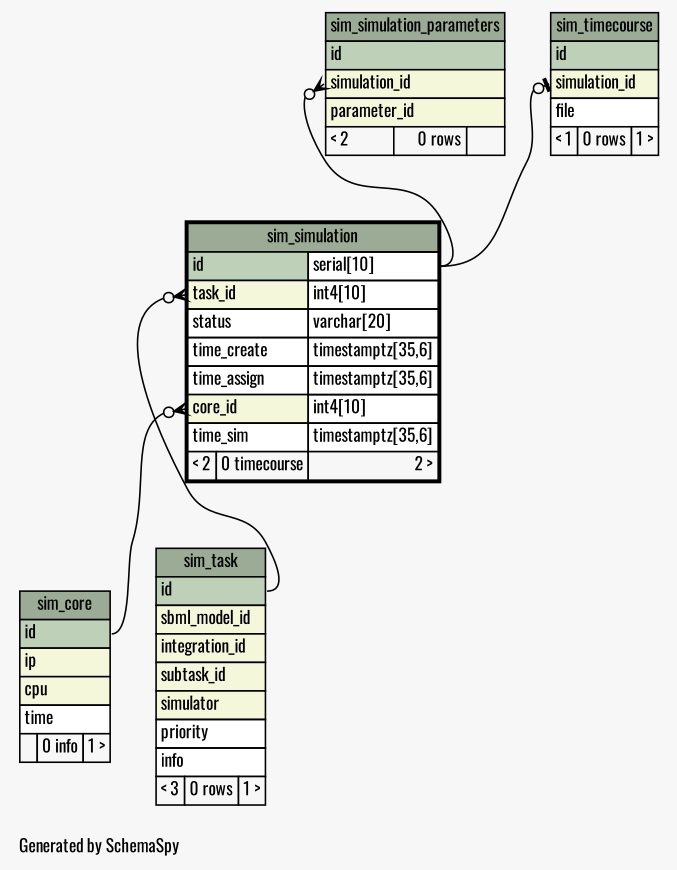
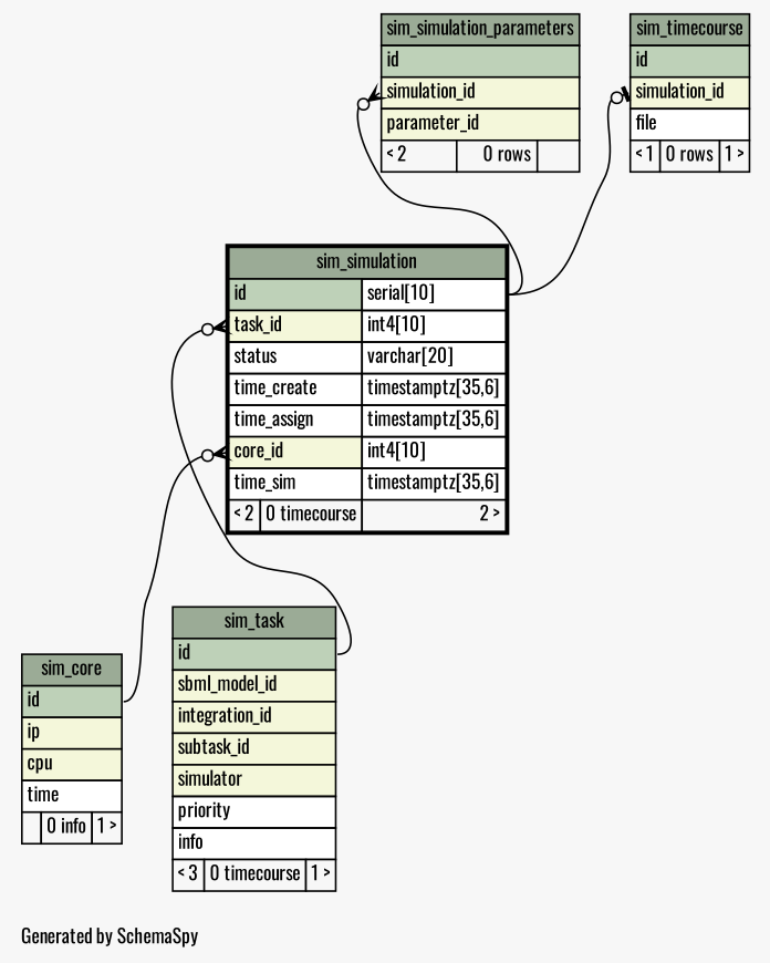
  digraph {
    bgcolor="#f7f7f7"
    fontname=Oswald
    fontsize=11
    label="\nGenerated by SchemaSpy"
    labeljust=l
    nodesep=0.18
    rankdir=TB
    ranksep=0.46
    node [fontname=Oswald fontsize=11 shape=plaintext]
    edge [arrowhead=none arrowsize=0.8 arrowtail=crowodot dir=back fontname=Oswald headport="id:e" tailport="simulation_id:w"]
    n1 [label=<     <TABLE BORDER="2" CELLBORDER="1" CELLSPACING="0" BGCOLOR="#ffffff">       <TR><TD COLSPAN="3" BGCOLOR="#9bab96" ALIGN="CENTER">sim_simulation</TD></TR>       <TR><TD PORT="id" COLSPAN="2" BGCOLOR="#bed1b8" ALIGN="LEFT">id</TD><TD PORT="id.type" ALIGN="LEFT">serial[10]</TD></TR>       <TR><TD PORT="task_id" COLSPAN="2" BGCOLOR="#f4f7da" ALIGN="LEFT">task_id</TD><TD PORT="task_id.type" ALIGN="LEFT">int4[10]</TD></TR>       <TR><TD PORT="status" COLSPAN="2" ALIGN="LEFT">status</TD><TD PORT="status.type" ALIGN="LEFT">varchar[20]</TD></TR>       <TR><TD PORT="time_create" COLSPAN="2" ALIGN="LEFT">time_create</TD><TD PORT="time_create.type" ALIGN="LEFT">timestamptz[35,6]</TD></TR>       <TR><TD PORT="time_assign" COLSPAN="2" ALIGN="LEFT">time_assign</TD><TD PORT="time_assign.type" ALIGN="LEFT">timestamptz[35,6]</TD></TR>       <TR><TD PORT="core_id" COLSPAN="2" BGCOLOR="#f4f7da" ALIGN="LEFT">core_id</TD><TD PORT="core_id.type" ALIGN="LEFT">int4[10]</TD></TR>       <TR><TD PORT="time_sim" COLSPAN="2" ALIGN="LEFT">time_sim</TD><TD PORT="time_sim.type" ALIGN="LEFT">timestamptz[35,6]</TD></TR>       <TR><TD ALIGN="LEFT" BGCOLOR="#f7f7f7">&lt; 2</TD><TD ALIGN="RIGHT" BGCOLOR="#f7f7f7">0 timecourse</TD><TD ALIGN="RIGHT" BGCOLOR="#f7f7f7">2 &gt;</TD></TR>     </TABLE>>]
    n2 [label=<     <TABLE BORDER="0" CELLBORDER="1" CELLSPACING="0" BGCOLOR="#ffffff">       <TR><TD COLSPAN="3" BGCOLOR="#9bab96" ALIGN="CENTER">sim_core</TD></TR>       <TR><TD PORT="id" COLSPAN="3" BGCOLOR="#bed1b8" ALIGN="LEFT">id</TD></TR>       <TR><TD PORT="ip" COLSPAN="3" BGCOLOR="#f4f7da" ALIGN="LEFT">ip</TD></TR>       <TR><TD PORT="cpu" COLSPAN="3" BGCOLOR="#f4f7da" ALIGN="LEFT">cpu</TD></TR>       <TR><TD PORT="time" COLSPAN="3" ALIGN="LEFT">time</TD></TR>       <TR><TD ALIGN="LEFT" BGCOLOR="#f7f7f7">  </TD><TD ALIGN="RIGHT" BGCOLOR="#f7f7f7">0 info</TD><TD ALIGN="RIGHT" BGCOLOR="#f7f7f7">1 &gt;</TD></TR>     </TABLE>>]
-   n3 [label=<     <TABLE BORDER="0" CELLBORDER="1" CELLSPACING="0" BGCOLOR="#ffffff">       <TR><TD COLSPAN="3" BGCOLOR="#9bab96" ALIGN="CENTER">sim_task</TD></TR>       <TR><TD PORT="id" COLSPAN="3" BGCOLOR="#bed1b8" ALIGN="LEFT">id</TD></TR>       <TR><TD PORT="sbml_model_id" COLSPAN="3" BGCOLOR="#f4f7da" ALIGN="LEFT">sbml_model_id</TD></TR>       <TR><TD PORT="integration_id" COLSPAN="3" BGCOLOR="#f4f7da" ALIGN="LEFT">integration_id</TD></TR>       <TR><TD PORT="subtask_id" COLSPAN="3" BGCOLOR="#f4f7da" ALIGN="LEFT">subtask_id</TD></TR>       <TR><TD PORT="simulator" COLSPAN="3" BGCOLOR="#f4f7da" ALIGN="LEFT">simulator</TD></TR>       <TR><TD PORT="priority" COLSPAN="3" ALIGN="LEFT">priority</TD></TR>       <TR><TD PORT="info" COLSPAN="3" ALIGN="LEFT">info</TD></TR>       <TR><TD ALIGN="LEFT" BGCOLOR="#f7f7f7">&lt; 3</TD><TD ALIGN="RIGHT" BGCOLOR="#f7f7f7">0 rows</TD><TD ALIGN="RIGHT" BGCOLOR="#f7f7f7">1 &gt;</TD></TR>     </TABLE>>]
+   n3 [label=<     <TABLE BORDER="0" CELLBORDER="1" CELLSPACING="0" BGCOLOR="#ffffff">       <TR><TD COLSPAN="3" BGCOLOR="#9bab96" ALIGN="CENTER">sim_task</TD></TR>       <TR><TD PORT="id" COLSPAN="3" BGCOLOR="#bed1b8" ALIGN="LEFT">id</TD></TR>       <TR><TD PORT="sbml_model_id" COLSPAN="3" BGCOLOR="#f4f7da" ALIGN="LEFT">sbml_model_id</TD></TR>       <TR><TD PORT="integration_id" COLSPAN="3" BGCOLOR="#f4f7da" ALIGN="LEFT">integration_id</TD></TR>       <TR><TD PORT="subtask_id" COLSPAN="3" BGCOLOR="#f4f7da" ALIGN="LEFT">subtask_id</TD></TR>       <TR><TD PORT="simulator" COLSPAN="3" BGCOLOR="#f4f7da" ALIGN="LEFT">simulator</TD></TR>       <TR><TD PORT="priority" COLSPAN="3" ALIGN="LEFT">priority</TD></TR>       <TR><TD PORT="info" COLSPAN="3" ALIGN="LEFT">info</TD></TR>       <TR><TD ALIGN="LEFT" BGCOLOR="#f7f7f7">&lt; 3</TD><TD ALIGN="RIGHT" BGCOLOR="#f7f7f7">0 timecourse</TD><TD ALIGN="RIGHT" BGCOLOR="#f7f7f7">1 &gt;</TD></TR>     </TABLE>>]
    n4 [label=<     <TABLE BORDER="0" CELLBORDER="1" CELLSPACING="0" BGCOLOR="#ffffff">       <TR><TD COLSPAN="3" BGCOLOR="#9bab96" ALIGN="CENTER">sim_simulation_parameters</TD></TR>       <TR><TD PORT="id" COLSPAN="3" BGCOLOR="#bed1b8" ALIGN="LEFT">id</TD></TR>       <TR><TD PORT="simulation_id" COLSPAN="3" BGCOLOR="#f4f7da" ALIGN="LEFT">simulation_id</TD></TR>       <TR><TD PORT="parameter_id" COLSPAN="3" BGCOLOR="#f4f7da" ALIGN="LEFT">parameter_id</TD></TR>       <TR><TD ALIGN="LEFT" BGCOLOR="#f7f7f7">&lt; 2</TD><TD ALIGN="RIGHT" BGCOLOR="#f7f7f7">0 rows</TD><TD ALIGN="RIGHT" BGCOLOR="#f7f7f7">  </TD></TR>     </TABLE>>]
    n5 [label=<     <TABLE BORDER="0" CELLBORDER="1" CELLSPACING="0" BGCOLOR="#ffffff">       <TR><TD COLSPAN="3" BGCOLOR="#9bab96" ALIGN="CENTER">sim_timecourse</TD></TR>       <TR><TD PORT="id" COLSPAN="3" BGCOLOR="#bed1b8" ALIGN="LEFT">id</TD></TR>       <TR><TD PORT="simulation_id" COLSPAN="3" BGCOLOR="#f4f7da" ALIGN="LEFT">simulation_id</TD></TR>       <TR><TD PORT="file" COLSPAN="3" ALIGN="LEFT">file</TD></TR>       <TR><TD ALIGN="LEFT" BGCOLOR="#f7f7f7">&lt; 1</TD><TD ALIGN="RIGHT" BGCOLOR="#f7f7f7">0 rows</TD><TD ALIGN="RIGHT" BGCOLOR="#f7f7f7">1 &gt;</TD></TR>     </TABLE>>]
    n1 -> n2 [tailport="core_id:w"]
    n1 -> n3 [tailport="task_id:w"]
    n4 -> n1 [headport="id.type:e"]
    n5 -> n1 [arrowtail=teeodot headport="id.type:e"]
  }
